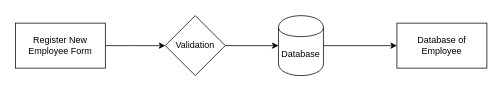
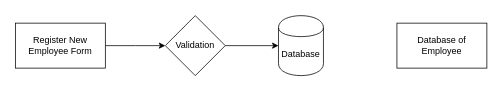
  <mxCell id="0" />
  <mxCell id="1" parent="0" />
  <mxCell id="2" style="edgeStyle=orthogonalEdgeStyle;rounded=0;orthogonalLoop=1;jettySize=auto;html=1;exitX=1;exitY=0.5;exitDx=0;exitDy=0;entryX=0;entryY=0.5;entryDx=0;entryDy=0;" parent="1" source="3" edge="1"><mxGeometry relative="1" as="geometry"><mxPoint x="220" y="60" as="targetPoint" /></mxGeometry></mxCell>
  <mxCell id="3" value="Register New Employee Form" style="rounded=0;whiteSpace=wrap;html=1;" parent="1" vertex="1"><mxGeometry x="20" y="30" width="120" height="60" as="geometry" /></mxCell>
  <mxCell id="4" style="edgeStyle=orthogonalEdgeStyle;rounded=0;orthogonalLoop=1;jettySize=auto;html=1;exitX=1;exitY=0.5;exitDx=0;exitDy=0;entryX=0;entryY=0.5;entryDx=0;entryDy=0;" parent="1" source="5" target="7" edge="1"><mxGeometry relative="1" as="geometry" /></mxCell>
  <mxCell id="5" value="Validation" style="rhombus;whiteSpace=wrap;html=1;" parent="1" vertex="1"><mxGeometry x="220" y="20" width="80" height="80" as="geometry" /></mxCell>
- <mxCell id="6" style="edgeStyle=orthogonalEdgeStyle;rounded=0;orthogonalLoop=1;jettySize=auto;html=1;exitX=1;exitY=0.5;exitDx=0;exitDy=0;entryX=0;entryY=0.5;entryDx=0;entryDy=0;" parent="1" source="7" target="8" edge="1"><mxGeometry relative="1" as="geometry" /></mxCell>
  <mxCell id="7" value="Database" style="shape=cylinder;whiteSpace=wrap;html=1;boundedLbl=1;backgroundOutline=1;" parent="1" vertex="1"><mxGeometry x="371" y="20" width="60" height="80" as="geometry" /></mxCell>
  <mxCell id="8" value="Database of Employee" style="rounded=0;whiteSpace=wrap;html=1;" parent="1" vertex="1"><mxGeometry x="529" y="30" width="120" height="60" as="geometry" /></mxCell>
